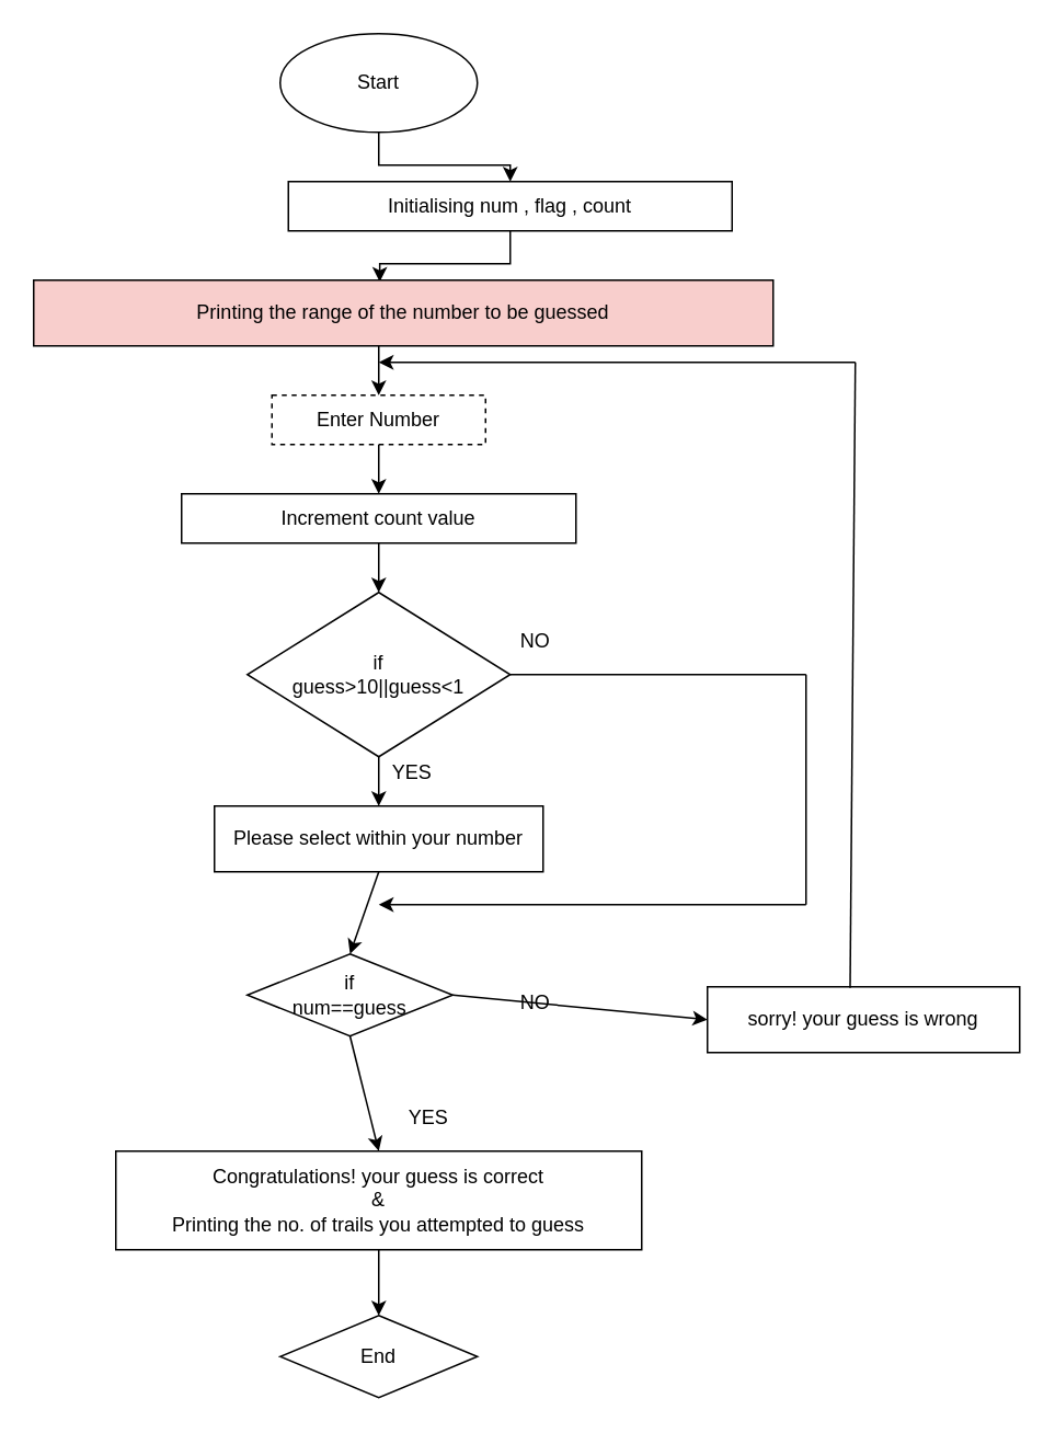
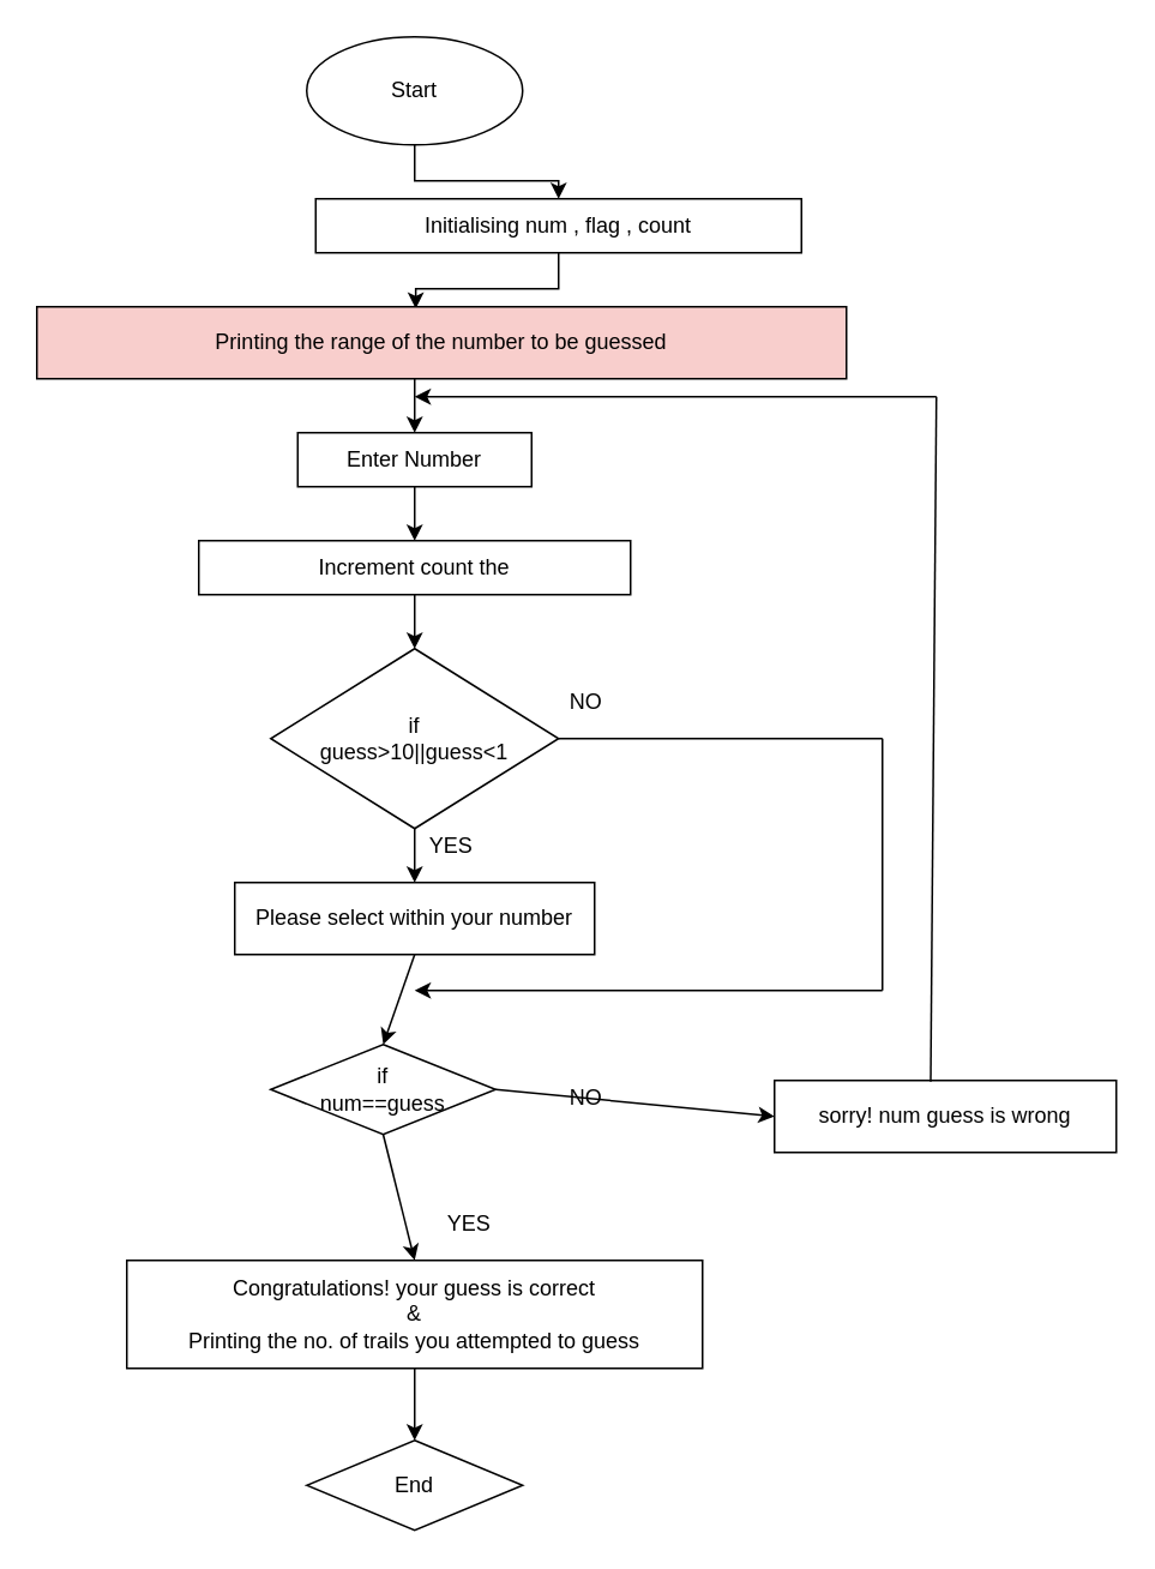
  <mxCell id="0" />
  <mxCell id="1" parent="0" />
  <mxCell id="2" style="edgeStyle=orthogonalEdgeStyle;rounded=0;orthogonalLoop=1;jettySize=auto;html=1;exitX=0.5;exitY=1;exitDx=0;exitDy=0;fontFamily=Helvetica;" edge="1" parent="1" source="3" target="5"><mxGeometry relative="1" as="geometry" /></mxCell>
  <mxCell id="3" value="Start" style="ellipse;whiteSpace=wrap;html=1;align=center;fontFamily=Helvetica;" vertex="1" parent="1"><mxGeometry x="170" y="20" width="120" height="60" as="geometry" /></mxCell>
  <mxCell id="4" style="edgeStyle=orthogonalEdgeStyle;rounded=0;orthogonalLoop=1;jettySize=auto;html=1;exitX=0.5;exitY=1;exitDx=0;exitDy=0;entryX=0.468;entryY=0.025;entryDx=0;entryDy=0;entryPerimeter=0;fontFamily=Helvetica;" edge="1" parent="1" source="5" target="6"><mxGeometry relative="1" as="geometry" /></mxCell>
  <mxCell id="5" value="Initialising num , flag , count" style="rounded=0;whiteSpace=wrap;html=1;" vertex="1" parent="1"><mxGeometry x="175" y="110" width="270" height="30" as="geometry" /></mxCell>
  <mxCell id="6" value="Printing the range of the number to be guessed" style="rounded=0;whiteSpace=wrap;html=1;fillColor=#f8cecc;" vertex="1" parent="1"><mxGeometry x="20" y="170" width="450" height="40" as="geometry" /></mxCell>
- <mxCell id="7" value="Enter Number" style="rounded=0;whiteSpace=wrap;html=1;dashed=1;" vertex="1" parent="1"><mxGeometry x="165" y="240" width="130" height="30" as="geometry" /></mxCell>
- <mxCell id="8" value="Increment count value" style="rounded=0;whiteSpace=wrap;html=1;" vertex="1" parent="1"><mxGeometry x="110" y="300" width="240" height="30" as="geometry" /></mxCell>
+ <mxCell id="7" value="Enter Number" style="rounded=0;whiteSpace=wrap;html=1;" vertex="1" parent="1"><mxGeometry x="165" y="240" width="130" height="30" as="geometry" /></mxCell>
+ <mxCell id="8" value="Increment count the" style="rounded=0;whiteSpace=wrap;html=1;" vertex="1" parent="1"><mxGeometry x="110" y="300" width="240" height="30" as="geometry" /></mxCell>
  <mxCell id="9" value="if&lt;br&gt;guess&amp;gt;10||guess&amp;lt;1" style="rhombus;whiteSpace=wrap;html=1;" vertex="1" parent="1"><mxGeometry x="150" y="360" width="160" height="100" as="geometry" /></mxCell>
  <mxCell id="10" value="Please select within your number" style="rounded=0;whiteSpace=wrap;html=1;" vertex="1" parent="1"><mxGeometry x="130" y="490" width="200" height="40" as="geometry" /></mxCell>
  <mxCell id="11" value="if&lt;br&gt;num==guess" style="rhombus;whiteSpace=wrap;html=1;fontFamily=Helvetica;" vertex="1" parent="1"><mxGeometry x="150" y="580" width="125" height="50" as="geometry" /></mxCell>
  <mxCell id="12" value="Congratulations! your guess is correct&lt;br&gt;&amp;amp;&lt;br&gt;Printing the no. of trails you attempted to guess" style="rounded=0;whiteSpace=wrap;html=1;fontFamily=Helvetica;" vertex="1" parent="1"><mxGeometry x="70" y="700" width="320" height="60" as="geometry" /></mxCell>
  <mxCell id="13" value="End" style="rhombus;whiteSpace=wrap;html=1;fontFamily=Helvetica;" vertex="1" parent="1"><mxGeometry x="170" y="800" width="120" height="50" as="geometry" /></mxCell>
  <mxCell id="14" value="" style="endArrow=classic;html=1;rounded=0;fontFamily=Helvetica;exitX=0.5;exitY=1;exitDx=0;exitDy=0;entryX=0.5;entryY=0;entryDx=0;entryDy=0;" edge="1" parent="1" source="8" target="9"><mxGeometry width="50" height="50" relative="1" as="geometry"><mxPoint x="260" y="560" as="sourcePoint" /><mxPoint x="310" y="510" as="targetPoint" /></mxGeometry></mxCell>
  <mxCell id="15" value="" style="endArrow=classic;html=1;rounded=0;fontFamily=Helvetica;entryX=0.5;entryY=0;entryDx=0;entryDy=0;" edge="1" parent="1" target="7"><mxGeometry width="50" height="50" relative="1" as="geometry"><mxPoint x="230" y="210" as="sourcePoint" /><mxPoint x="310" y="210" as="targetPoint" /></mxGeometry></mxCell>
  <mxCell id="16" value="" style="endArrow=classic;html=1;rounded=0;fontFamily=Helvetica;exitX=0.5;exitY=1;exitDx=0;exitDy=0;entryX=0.5;entryY=0;entryDx=0;entryDy=0;" edge="1" parent="1" source="7" target="8"><mxGeometry width="50" height="50" relative="1" as="geometry"><mxPoint x="260" y="460" as="sourcePoint" /><mxPoint x="310" y="410" as="targetPoint" /></mxGeometry></mxCell>
  <mxCell id="17" value="" style="endArrow=classic;html=1;rounded=0;fontFamily=Helvetica;exitX=0.5;exitY=1;exitDx=0;exitDy=0;entryX=0.5;entryY=0;entryDx=0;entryDy=0;" edge="1" parent="1" source="9" target="10"><mxGeometry width="50" height="50" relative="1" as="geometry"><mxPoint x="260" y="460" as="sourcePoint" /><mxPoint x="310" y="410" as="targetPoint" /></mxGeometry></mxCell>
  <mxCell id="18" value="" style="endArrow=classic;html=1;rounded=0;fontFamily=Helvetica;exitX=0.5;exitY=1;exitDx=0;exitDy=0;entryX=0.5;entryY=0;entryDx=0;entryDy=0;" edge="1" parent="1" source="10" target="11"><mxGeometry width="50" height="50" relative="1" as="geometry"><mxPoint x="260" y="560" as="sourcePoint" /><mxPoint x="310" y="510" as="targetPoint" /></mxGeometry></mxCell>
  <mxCell id="19" value="" style="endArrow=classic;html=1;rounded=0;fontFamily=Helvetica;exitX=0.5;exitY=1;exitDx=0;exitDy=0;entryX=0.5;entryY=0;entryDx=0;entryDy=0;" edge="1" parent="1" source="11" target="12"><mxGeometry width="50" height="50" relative="1" as="geometry"><mxPoint x="260" y="660" as="sourcePoint" /><mxPoint x="310" y="610" as="targetPoint" /></mxGeometry></mxCell>
  <mxCell id="20" value="" style="endArrow=classic;html=1;rounded=0;fontFamily=Helvetica;exitX=0.5;exitY=1;exitDx=0;exitDy=0;entryX=0.5;entryY=0;entryDx=0;entryDy=0;" edge="1" parent="1" source="12" target="13"><mxGeometry width="50" height="50" relative="1" as="geometry"><mxPoint x="260" y="760" as="sourcePoint" /><mxPoint x="310" y="710" as="targetPoint" /></mxGeometry></mxCell>
- <mxCell id="21" value="sorry! your guess is wrong" style="rounded=0;whiteSpace=wrap;html=1;fontFamily=Helvetica;" vertex="1" parent="1"><mxGeometry x="430" y="600" width="190" height="40" as="geometry" /></mxCell>
+ <mxCell id="21" value="sorry! num guess is wrong" style="rounded=0;whiteSpace=wrap;html=1;fontFamily=Helvetica;" vertex="1" parent="1"><mxGeometry x="430" y="600" width="190" height="40" as="geometry" /></mxCell>
  <mxCell id="22" value="YES" style="text;html=1;align=center;verticalAlign=middle;resizable=0;points=[];autosize=1;strokeColor=none;fillColor=none;fontFamily=Helvetica;" vertex="1" parent="1"><mxGeometry x="240" y="670" width="40" height="20" as="geometry" /></mxCell>
  <mxCell id="23" value="NO" style="text;html=1;align=center;verticalAlign=middle;resizable=0;points=[];autosize=1;strokeColor=none;fillColor=none;fontFamily=Helvetica;" vertex="1" parent="1"><mxGeometry x="310" y="600" width="30" height="20" as="geometry" /></mxCell>
  <mxCell id="24" value="YES" style="text;html=1;align=center;verticalAlign=middle;resizable=0;points=[];autosize=1;strokeColor=none;fillColor=none;fontFamily=Helvetica;" vertex="1" parent="1"><mxGeometry x="230" y="460" width="40" height="20" as="geometry" /></mxCell>
  <mxCell id="25" value="NO" style="text;html=1;align=center;verticalAlign=middle;resizable=0;points=[];autosize=1;strokeColor=none;fillColor=none;fontFamily=Helvetica;" vertex="1" parent="1"><mxGeometry x="310" y="380" width="30" height="20" as="geometry" /></mxCell>
  <mxCell id="26" value="" style="endArrow=classic;html=1;rounded=0;fontFamily=Helvetica;exitX=1;exitY=0.5;exitDx=0;exitDy=0;" edge="1" parent="1" source="11"><mxGeometry width="50" height="50" relative="1" as="geometry"><mxPoint x="260" y="560" as="sourcePoint" /><mxPoint x="430" y="620" as="targetPoint" /></mxGeometry></mxCell>
  <mxCell id="27" value="" style="endArrow=none;html=1;rounded=0;fontFamily=Helvetica;exitX=1;exitY=0.5;exitDx=0;exitDy=0;" edge="1" parent="1" source="9"><mxGeometry width="50" height="50" relative="1" as="geometry"><mxPoint x="350" y="460" as="sourcePoint" /><mxPoint x="490" y="410" as="targetPoint" /></mxGeometry></mxCell>
  <mxCell id="28" value="" style="endArrow=none;html=1;rounded=0;fontFamily=Helvetica;" edge="1" parent="1"><mxGeometry width="50" height="50" relative="1" as="geometry"><mxPoint x="490" y="550" as="sourcePoint" /><mxPoint x="490" y="410" as="targetPoint" /></mxGeometry></mxCell>
  <mxCell id="29" value="" style="endArrow=classic;html=1;rounded=0;fontFamily=Helvetica;" edge="1" parent="1"><mxGeometry width="50" height="50" relative="1" as="geometry"><mxPoint x="490" y="550" as="sourcePoint" /><mxPoint x="230" y="550" as="targetPoint" /></mxGeometry></mxCell>
  <mxCell id="30" value="" style="endArrow=classic;html=1;rounded=0;fontFamily=Helvetica;" edge="1" parent="1"><mxGeometry width="50" height="50" relative="1" as="geometry"><mxPoint x="520" y="220" as="sourcePoint" /><mxPoint x="230" y="220" as="targetPoint" /></mxGeometry></mxCell>
  <mxCell id="31" value="" style="endArrow=none;html=1;rounded=0;fontFamily=Helvetica;exitX=0.457;exitY=0.015;exitDx=0;exitDy=0;exitPerimeter=0;" edge="1" parent="1" source="21"><mxGeometry width="50" height="50" relative="1" as="geometry"><mxPoint x="260" y="460" as="sourcePoint" /><mxPoint x="520" y="220" as="targetPoint" /></mxGeometry></mxCell>
